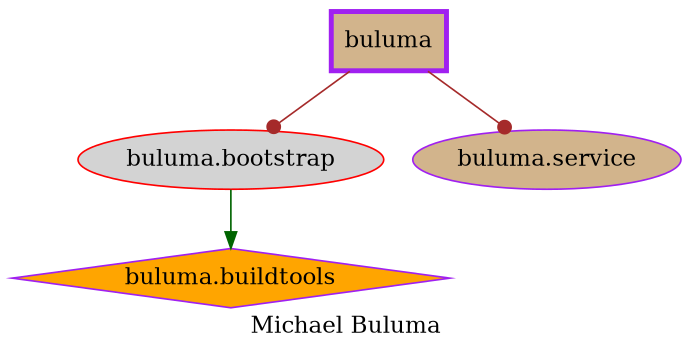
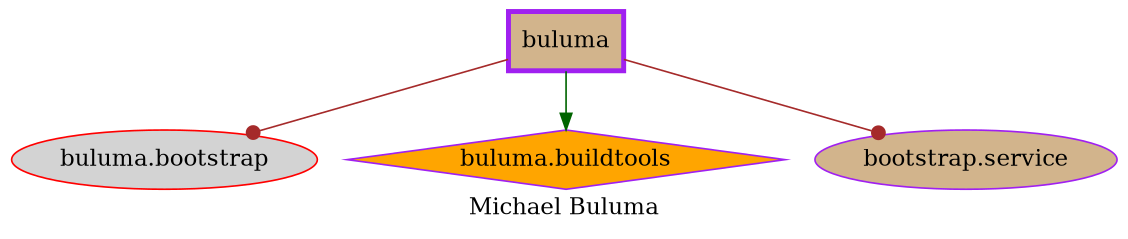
  digraph {
    label="Michael Buluma"
    node [color=purple fillcolor=tan shape=ellipse style=filled]
    edge [arrowhead=dot color=brown]
    n1 [label=buluma penwidth=3 shape=box]
    "buluma.bootstrap" [color=red fillcolor=lightgrey]
    "buluma.buildtools" [fillcolor=orange shape=diamond]
-   "buluma.service"
+   "buluma.service" [label="bootstrap.service"]
    n1 -> "buluma.bootstrap"
-   "buluma.bootstrap" -> "buluma.buildtools" [arrowhead=normal color=darkgreen]
+   n1 -> "buluma.buildtools" [arrowhead=normal color=darkgreen]
    n1 -> "buluma.service"
  }
